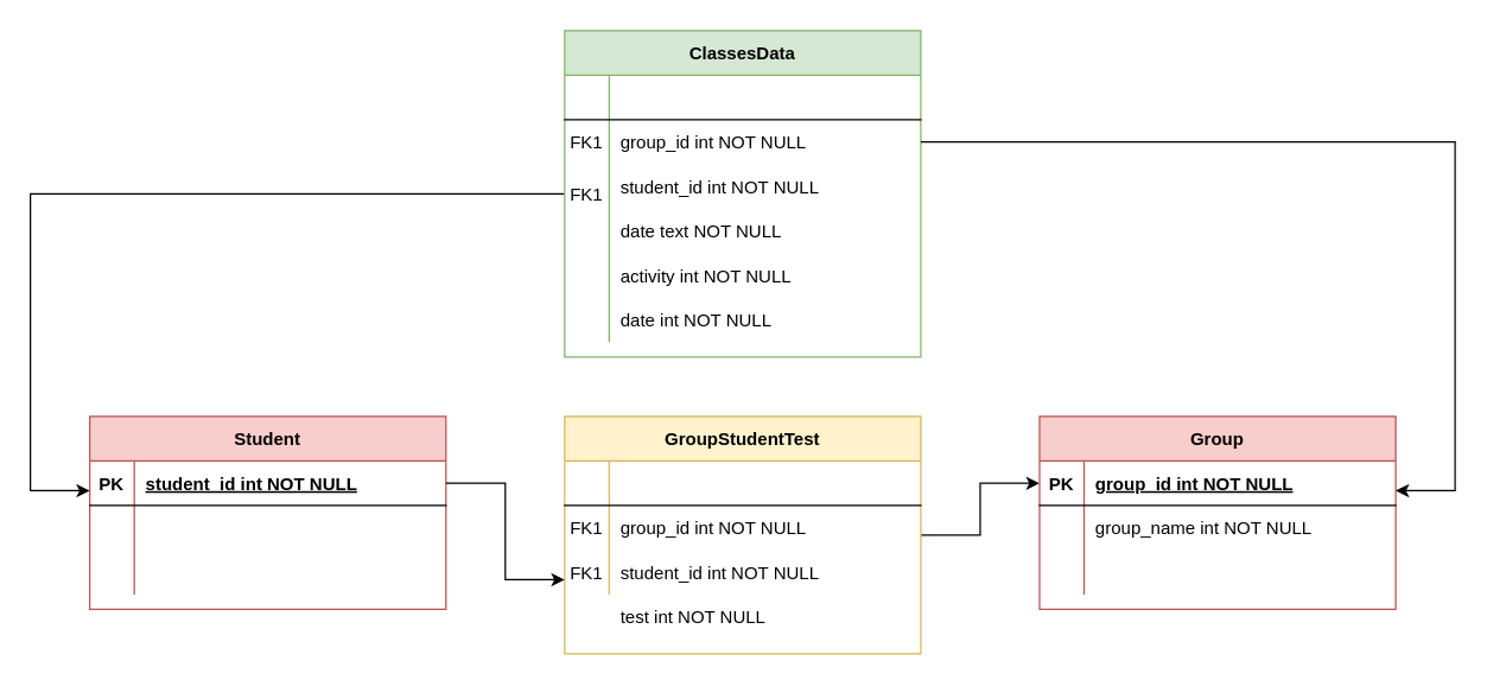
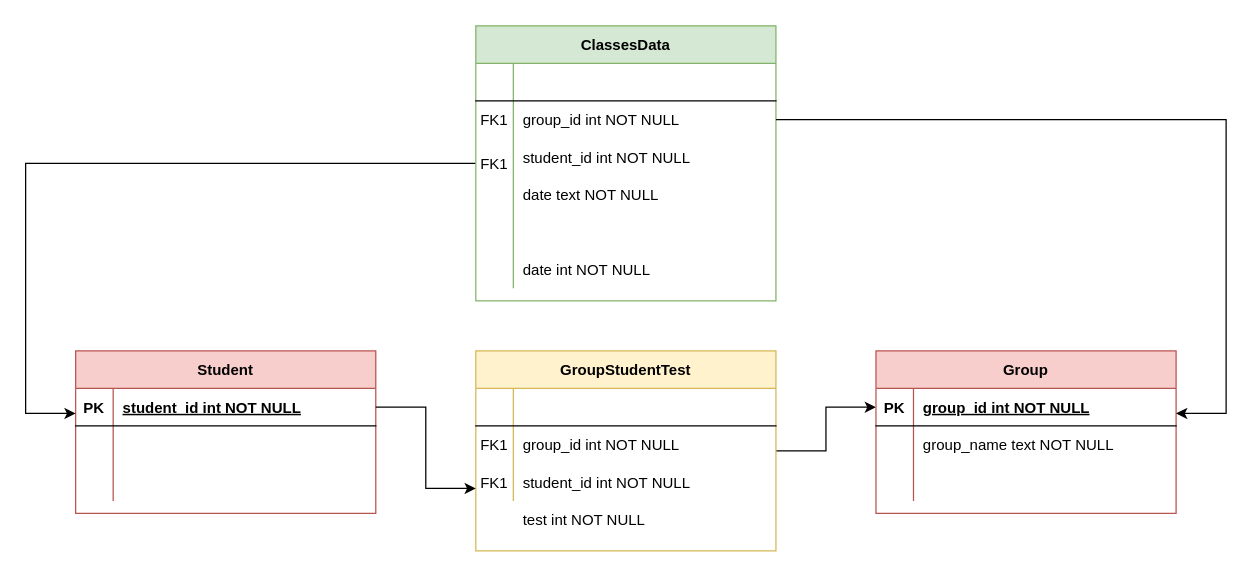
  <mxCell id="0" />
  <mxCell id="1" parent="0" />
  <mxCell id="2" value="Student" style="shape=table;startSize=30;container=1;collapsible=1;childLayout=tableLayout;fixedRows=1;rowLines=0;fontStyle=1;align=center;resizeLast=1;fillColor=#f8cecc;strokeColor=#b85450;" vertex="1" parent="1"><mxGeometry x="60" y="280" width="240" height="130" as="geometry" /></mxCell>
  <mxCell id="3" value="" style="shape=partialRectangle;collapsible=0;dropTarget=0;pointerEvents=0;fillColor=none;points=[[0,0.5],[1,0.5]];portConstraint=eastwest;top=0;left=0;right=0;bottom=1;" vertex="1" parent="2"><mxGeometry y="30" width="240" height="30" as="geometry" /></mxCell>
  <mxCell id="4" value="PK" style="shape=partialRectangle;overflow=hidden;connectable=0;fillColor=none;top=0;left=0;bottom=0;right=0;fontStyle=1;" vertex="1" parent="3"><mxGeometry width="30" height="30" as="geometry"><mxRectangle width="30" height="30" as="alternateBounds" /></mxGeometry></mxCell>
  <mxCell id="5" value="student_id int NOT NULL" style="shape=partialRectangle;overflow=hidden;connectable=0;fillColor=none;top=0;left=0;bottom=0;right=0;align=left;spacingLeft=6;fontStyle=5;" vertex="1" parent="3"><mxGeometry x="30" width="210" height="30" as="geometry"><mxRectangle width="210" height="30" as="alternateBounds" /></mxGeometry></mxCell>
  <mxCell id="6" value="" style="shape=partialRectangle;collapsible=0;dropTarget=0;pointerEvents=0;fillColor=none;points=[[0,0.5],[1,0.5]];portConstraint=eastwest;top=0;left=0;right=0;bottom=0;" vertex="1" parent="2"><mxGeometry y="60" width="240" height="30" as="geometry" /></mxCell>
  <mxCell id="7" value="" style="shape=partialRectangle;overflow=hidden;connectable=0;fillColor=none;top=0;left=0;bottom=0;right=0;" vertex="1" parent="6"><mxGeometry width="30" height="30" as="geometry"><mxRectangle width="30" height="30" as="alternateBounds" /></mxGeometry></mxCell>
  <mxCell id="8" value="" style="shape=partialRectangle;collapsible=0;dropTarget=0;pointerEvents=0;fillColor=none;points=[[0,0.5],[1,0.5]];portConstraint=eastwest;top=0;left=0;right=0;bottom=0;" vertex="1" parent="2"><mxGeometry y="90" width="240" height="30" as="geometry" /></mxCell>
  <mxCell id="9" value="" style="shape=partialRectangle;overflow=hidden;connectable=0;fillColor=none;top=0;left=0;bottom=0;right=0;" vertex="1" parent="8"><mxGeometry width="30" height="30" as="geometry"><mxRectangle width="30" height="30" as="alternateBounds" /></mxGeometry></mxCell>
  <mxCell id="10" value="" style="shape=partialRectangle;overflow=hidden;connectable=0;fillColor=none;top=0;left=0;bottom=0;right=0;align=left;spacingLeft=6;" vertex="1" parent="8"><mxGeometry x="30" width="210" height="30" as="geometry"><mxRectangle width="210" height="30" as="alternateBounds" /></mxGeometry></mxCell>
  <mxCell id="11" style="edgeStyle=orthogonalEdgeStyle;rounded=0;orthogonalLoop=1;jettySize=auto;html=1;entryX=0;entryY=0.5;entryDx=0;entryDy=0;" edge="1" parent="1" source="12" target="23"><mxGeometry relative="1" as="geometry" /></mxCell>
  <mxCell id="12" value="GroupStudentTest" style="shape=table;startSize=30;container=1;collapsible=1;childLayout=tableLayout;fixedRows=1;rowLines=0;fontStyle=1;align=center;resizeLast=1;fillColor=#fff2cc;strokeColor=#d6b656;" vertex="1" parent="1"><mxGeometry x="380" y="280" width="240" height="160" as="geometry" /></mxCell>
  <mxCell id="13" value="" style="shape=partialRectangle;collapsible=0;dropTarget=0;pointerEvents=0;fillColor=none;points=[[0,0.5],[1,0.5]];portConstraint=eastwest;top=0;left=0;right=0;bottom=1;" vertex="1" parent="12"><mxGeometry y="30" width="240" height="30" as="geometry" /></mxCell>
  <mxCell id="14" value="" style="shape=partialRectangle;overflow=hidden;connectable=0;fillColor=none;top=0;left=0;bottom=0;right=0;fontStyle=1;" vertex="1" parent="13"><mxGeometry width="30" height="30" as="geometry"><mxRectangle width="30" height="30" as="alternateBounds" /></mxGeometry></mxCell>
  <mxCell id="15" value="" style="shape=partialRectangle;overflow=hidden;connectable=0;fillColor=none;top=0;left=0;bottom=0;right=0;align=left;spacingLeft=6;fontStyle=5;" vertex="1" parent="13"><mxGeometry x="30" width="210" height="30" as="geometry"><mxRectangle width="210" height="30" as="alternateBounds" /></mxGeometry></mxCell>
  <mxCell id="16" value="" style="shape=partialRectangle;collapsible=0;dropTarget=0;pointerEvents=0;fillColor=none;points=[[0,0.5],[1,0.5]];portConstraint=eastwest;top=0;left=0;right=0;bottom=0;" vertex="1" parent="12"><mxGeometry y="60" width="240" height="30" as="geometry" /></mxCell>
  <mxCell id="17" value="FK1" style="shape=partialRectangle;overflow=hidden;connectable=0;fillColor=none;top=0;left=0;bottom=0;right=0;" vertex="1" parent="16"><mxGeometry width="30" height="30" as="geometry"><mxRectangle width="30" height="30" as="alternateBounds" /></mxGeometry></mxCell>
  <mxCell id="18" value="group_id int NOT NULL" style="shape=partialRectangle;overflow=hidden;connectable=0;fillColor=none;top=0;left=0;bottom=0;right=0;align=left;spacingLeft=6;" vertex="1" parent="16"><mxGeometry x="30" width="210" height="30" as="geometry"><mxRectangle width="210" height="30" as="alternateBounds" /></mxGeometry></mxCell>
  <mxCell id="19" value="" style="shape=partialRectangle;collapsible=0;dropTarget=0;pointerEvents=0;fillColor=none;points=[[0,0.5],[1,0.5]];portConstraint=eastwest;top=0;left=0;right=0;bottom=0;" vertex="1" parent="12"><mxGeometry y="90" width="240" height="30" as="geometry" /></mxCell>
  <mxCell id="20" value="" style="shape=partialRectangle;overflow=hidden;connectable=0;fillColor=none;top=0;left=0;bottom=0;right=0;" vertex="1" parent="19"><mxGeometry width="30" height="30" as="geometry"><mxRectangle width="30" height="30" as="alternateBounds" /></mxGeometry></mxCell>
  <mxCell id="21" value="student_id int NOT NULL" style="shape=partialRectangle;overflow=hidden;connectable=0;fillColor=none;top=0;left=0;bottom=0;right=0;align=left;spacingLeft=6;" vertex="1" parent="19"><mxGeometry x="30" width="210" height="30" as="geometry"><mxRectangle width="210" height="30" as="alternateBounds" /></mxGeometry></mxCell>
  <mxCell id="22" value="Group" style="shape=table;startSize=30;container=1;collapsible=1;childLayout=tableLayout;fixedRows=1;rowLines=0;fontStyle=1;align=center;resizeLast=1;fillColor=#f8cecc;strokeColor=#b85450;" vertex="1" parent="1"><mxGeometry x="700" y="280" width="240" height="130" as="geometry" /></mxCell>
  <mxCell id="23" value="" style="shape=partialRectangle;collapsible=0;dropTarget=0;pointerEvents=0;fillColor=none;points=[[0,0.5],[1,0.5]];portConstraint=eastwest;top=0;left=0;right=0;bottom=1;" vertex="1" parent="22"><mxGeometry y="30" width="240" height="30" as="geometry" /></mxCell>
  <mxCell id="24" value="PK" style="shape=partialRectangle;overflow=hidden;connectable=0;fillColor=none;top=0;left=0;bottom=0;right=0;fontStyle=1;" vertex="1" parent="23"><mxGeometry width="30" height="30" as="geometry"><mxRectangle width="30" height="30" as="alternateBounds" /></mxGeometry></mxCell>
  <mxCell id="25" value="group_id int NOT NULL " style="shape=partialRectangle;overflow=hidden;connectable=0;fillColor=none;top=0;left=0;bottom=0;right=0;align=left;spacingLeft=6;fontStyle=5;" vertex="1" parent="23"><mxGeometry x="30" width="210" height="30" as="geometry"><mxRectangle width="210" height="30" as="alternateBounds" /></mxGeometry></mxCell>
  <mxCell id="26" value="" style="shape=partialRectangle;collapsible=0;dropTarget=0;pointerEvents=0;fillColor=none;points=[[0,0.5],[1,0.5]];portConstraint=eastwest;top=0;left=0;right=0;bottom=0;" vertex="1" parent="22"><mxGeometry y="60" width="240" height="30" as="geometry" /></mxCell>
  <mxCell id="27" value="" style="shape=partialRectangle;overflow=hidden;connectable=0;fillColor=none;top=0;left=0;bottom=0;right=0;" vertex="1" parent="26"><mxGeometry width="30" height="30" as="geometry"><mxRectangle width="30" height="30" as="alternateBounds" /></mxGeometry></mxCell>
- <mxCell id="28" value="group_name int NOT NULL" style="shape=partialRectangle;overflow=hidden;connectable=0;fillColor=none;top=0;left=0;bottom=0;right=0;align=left;spacingLeft=6;" vertex="1" parent="26"><mxGeometry x="30" width="210" height="30" as="geometry"><mxRectangle width="210" height="30" as="alternateBounds" /></mxGeometry></mxCell>
+ <mxCell id="28" value="group_name text NOT NULL" style="shape=partialRectangle;overflow=hidden;connectable=0;fillColor=none;top=0;left=0;bottom=0;right=0;align=left;spacingLeft=6;" vertex="1" parent="26"><mxGeometry x="30" width="210" height="30" as="geometry"><mxRectangle width="210" height="30" as="alternateBounds" /></mxGeometry></mxCell>
  <mxCell id="29" value="" style="shape=partialRectangle;collapsible=0;dropTarget=0;pointerEvents=0;fillColor=none;points=[[0,0.5],[1,0.5]];portConstraint=eastwest;top=0;left=0;right=0;bottom=0;" vertex="1" parent="22"><mxGeometry y="90" width="240" height="30" as="geometry" /></mxCell>
  <mxCell id="30" value="" style="shape=partialRectangle;overflow=hidden;connectable=0;fillColor=none;top=0;left=0;bottom=0;right=0;" vertex="1" parent="29"><mxGeometry width="30" height="30" as="geometry"><mxRectangle width="30" height="30" as="alternateBounds" /></mxGeometry></mxCell>
  <mxCell id="31" value="" style="shape=partialRectangle;overflow=hidden;connectable=0;fillColor=none;top=0;left=0;bottom=0;right=0;align=left;spacingLeft=6;" vertex="1" parent="29"><mxGeometry x="30" width="210" height="30" as="geometry"><mxRectangle width="210" height="30" as="alternateBounds" /></mxGeometry></mxCell>
  <mxCell id="32" style="edgeStyle=orthogonalEdgeStyle;rounded=0;orthogonalLoop=1;jettySize=auto;html=1;" edge="1" parent="1" source="33" target="3"><mxGeometry relative="1" as="geometry"><mxPoint x="20" y="330" as="targetPoint" /><Array as="points"><mxPoint x="20" y="130" /><mxPoint x="20" y="330" /></Array></mxGeometry></mxCell>
  <mxCell id="33" value="ClassesData" style="shape=table;startSize=30;container=1;collapsible=1;childLayout=tableLayout;fixedRows=1;rowLines=0;fontStyle=1;align=center;resizeLast=1;fillColor=#d5e8d4;strokeColor=#82b366;" vertex="1" parent="1"><mxGeometry x="380" y="20" width="240" height="220" as="geometry" /></mxCell>
  <mxCell id="34" value="" style="shape=partialRectangle;collapsible=0;dropTarget=0;pointerEvents=0;fillColor=none;points=[[0,0.5],[1,0.5]];portConstraint=eastwest;top=0;left=0;right=0;bottom=1;" vertex="1" parent="33"><mxGeometry y="30" width="240" height="30" as="geometry" /></mxCell>
  <mxCell id="35" value="" style="shape=partialRectangle;overflow=hidden;connectable=0;fillColor=none;top=0;left=0;bottom=0;right=0;fontStyle=1;" vertex="1" parent="34"><mxGeometry width="30" height="30" as="geometry"><mxRectangle width="30" height="30" as="alternateBounds" /></mxGeometry></mxCell>
  <mxCell id="36" value="" style="shape=partialRectangle;overflow=hidden;connectable=0;fillColor=none;top=0;left=0;bottom=0;right=0;align=left;spacingLeft=6;fontStyle=5;" vertex="1" parent="34"><mxGeometry x="30" width="210" height="30" as="geometry"><mxRectangle width="210" height="30" as="alternateBounds" /></mxGeometry></mxCell>
  <mxCell id="37" value="" style="shape=partialRectangle;collapsible=0;dropTarget=0;pointerEvents=0;fillColor=none;points=[[0,0.5],[1,0.5]];portConstraint=eastwest;top=0;left=0;right=0;bottom=0;" vertex="1" parent="33"><mxGeometry y="60" width="240" height="30" as="geometry" /></mxCell>
  <mxCell id="38" value="FK1" style="shape=partialRectangle;overflow=hidden;connectable=0;fillColor=none;top=0;left=0;bottom=0;right=0;" vertex="1" parent="37"><mxGeometry width="30" height="30" as="geometry"><mxRectangle width="30" height="30" as="alternateBounds" /></mxGeometry></mxCell>
  <mxCell id="39" value="group_id int NOT NULL" style="shape=partialRectangle;overflow=hidden;connectable=0;fillColor=none;top=0;left=0;bottom=0;right=0;align=left;spacingLeft=6;" vertex="1" parent="37"><mxGeometry x="30" width="210" height="30" as="geometry"><mxRectangle width="210" height="30" as="alternateBounds" /></mxGeometry></mxCell>
  <mxCell id="40" value="" style="shape=partialRectangle;collapsible=0;dropTarget=0;pointerEvents=0;fillColor=none;points=[[0,0.5],[1,0.5]];portConstraint=eastwest;top=0;left=0;right=0;bottom=0;" vertex="1" parent="33"><mxGeometry y="90" width="240" height="30" as="geometry" /></mxCell>
  <mxCell id="41" value="" style="shape=partialRectangle;overflow=hidden;connectable=0;fillColor=none;top=0;left=0;bottom=0;right=0;" vertex="1" parent="40"><mxGeometry width="30" height="30" as="geometry"><mxRectangle width="30" height="30" as="alternateBounds" /></mxGeometry></mxCell>
  <mxCell id="42" value="student_id int NOT NULL" style="shape=partialRectangle;overflow=hidden;connectable=0;fillColor=none;top=0;left=0;bottom=0;right=0;align=left;spacingLeft=6;" vertex="1" parent="40"><mxGeometry x="30" width="210" height="30" as="geometry"><mxRectangle width="210" height="30" as="alternateBounds" /></mxGeometry></mxCell>
  <mxCell id="43" value="" style="shape=partialRectangle;collapsible=0;dropTarget=0;pointerEvents=0;fillColor=none;points=[[0,0.5],[1,0.5]];portConstraint=eastwest;top=0;left=0;right=0;bottom=0;" vertex="1" parent="33"><mxGeometry y="120" width="240" height="30" as="geometry" /></mxCell>
  <mxCell id="44" value="" style="shape=partialRectangle;overflow=hidden;connectable=0;fillColor=none;top=0;left=0;bottom=0;right=0;" vertex="1" parent="43"><mxGeometry width="30" height="30" as="geometry"><mxRectangle width="30" height="30" as="alternateBounds" /></mxGeometry></mxCell>
  <mxCell id="45" value="date text NOT NULL" style="shape=partialRectangle;overflow=hidden;connectable=0;fillColor=none;top=0;left=0;bottom=0;right=0;align=left;spacingLeft=6;" vertex="1" parent="43"><mxGeometry x="30" width="210" height="30" as="geometry"><mxRectangle width="210" height="30" as="alternateBounds" /></mxGeometry></mxCell>
  <mxCell id="46" value="" style="shape=partialRectangle;collapsible=0;dropTarget=0;pointerEvents=0;fillColor=none;points=[[0,0.5],[1,0.5]];portConstraint=eastwest;top=0;left=0;right=0;bottom=0;" vertex="1" parent="33"><mxGeometry y="150" width="240" height="30" as="geometry" /></mxCell>
  <mxCell id="47" value="" style="shape=partialRectangle;overflow=hidden;connectable=0;fillColor=none;top=0;left=0;bottom=0;right=0;" vertex="1" parent="46"><mxGeometry width="30" height="30" as="geometry"><mxRectangle width="30" height="30" as="alternateBounds" /></mxGeometry></mxCell>
- <mxCell id="48" value="activity int NOT NULL" style="shape=partialRectangle;overflow=hidden;connectable=0;fillColor=none;top=0;left=0;bottom=0;right=0;align=left;spacingLeft=6;" vertex="1" parent="46"><mxGeometry x="30" width="210" height="30" as="geometry"><mxRectangle width="210" height="30" as="alternateBounds" /></mxGeometry></mxCell>
  <mxCell id="49" value="" style="shape=partialRectangle;collapsible=0;dropTarget=0;pointerEvents=0;fillColor=none;points=[[0,0.5],[1,0.5]];portConstraint=eastwest;top=0;left=0;right=0;bottom=0;" vertex="1" parent="33"><mxGeometry y="180" width="240" height="30" as="geometry" /></mxCell>
  <mxCell id="50" value="" style="shape=partialRectangle;overflow=hidden;connectable=0;fillColor=none;top=0;left=0;bottom=0;right=0;" vertex="1" parent="49"><mxGeometry width="30" height="30" as="geometry"><mxRectangle width="30" height="30" as="alternateBounds" /></mxGeometry></mxCell>
  <mxCell id="51" value="date int NOT NULL" style="shape=partialRectangle;overflow=hidden;connectable=0;fillColor=none;top=0;left=0;bottom=0;right=0;align=left;spacingLeft=6;" vertex="1" parent="49"><mxGeometry x="30" width="210" height="30" as="geometry"><mxRectangle width="210" height="30" as="alternateBounds" /></mxGeometry></mxCell>
  <mxCell id="52" value="FK1" style="shape=partialRectangle;overflow=hidden;connectable=0;fillColor=none;top=0;left=0;bottom=0;right=0;" vertex="1" parent="1"><mxGeometry x="380" y="370" width="30" height="30" as="geometry"><mxRectangle width="30" height="30" as="alternateBounds" /></mxGeometry></mxCell>
  <mxCell id="53" value="test int NOT NULL" style="shape=partialRectangle;overflow=hidden;connectable=0;fillColor=none;top=0;left=0;bottom=0;right=0;align=left;spacingLeft=6;" vertex="1" parent="1"><mxGeometry x="410" y="400" width="210" height="30" as="geometry"><mxRectangle width="210" height="30" as="alternateBounds" /></mxGeometry></mxCell>
  <mxCell id="54" style="edgeStyle=orthogonalEdgeStyle;rounded=0;orthogonalLoop=1;jettySize=auto;html=1;" edge="1" parent="1" source="3"><mxGeometry relative="1" as="geometry"><mxPoint x="380" y="390" as="targetPoint" /><Array as="points"><mxPoint x="340" y="325" /><mxPoint x="340" y="390" /></Array></mxGeometry></mxCell>
  <mxCell id="55" value="FK1" style="shape=partialRectangle;overflow=hidden;connectable=0;fillColor=none;top=0;left=0;bottom=0;right=0;" vertex="1" parent="1"><mxGeometry x="380" y="115" width="30" height="30" as="geometry"><mxRectangle width="30" height="30" as="alternateBounds" /></mxGeometry></mxCell>
  <mxCell id="56" style="edgeStyle=orthogonalEdgeStyle;rounded=0;orthogonalLoop=1;jettySize=auto;html=1;" edge="1" parent="1" source="37" target="23"><mxGeometry relative="1" as="geometry"><mxPoint x="980" y="330" as="targetPoint" /><Array as="points"><mxPoint x="980" y="95" /><mxPoint x="980" y="330" /></Array></mxGeometry></mxCell>
